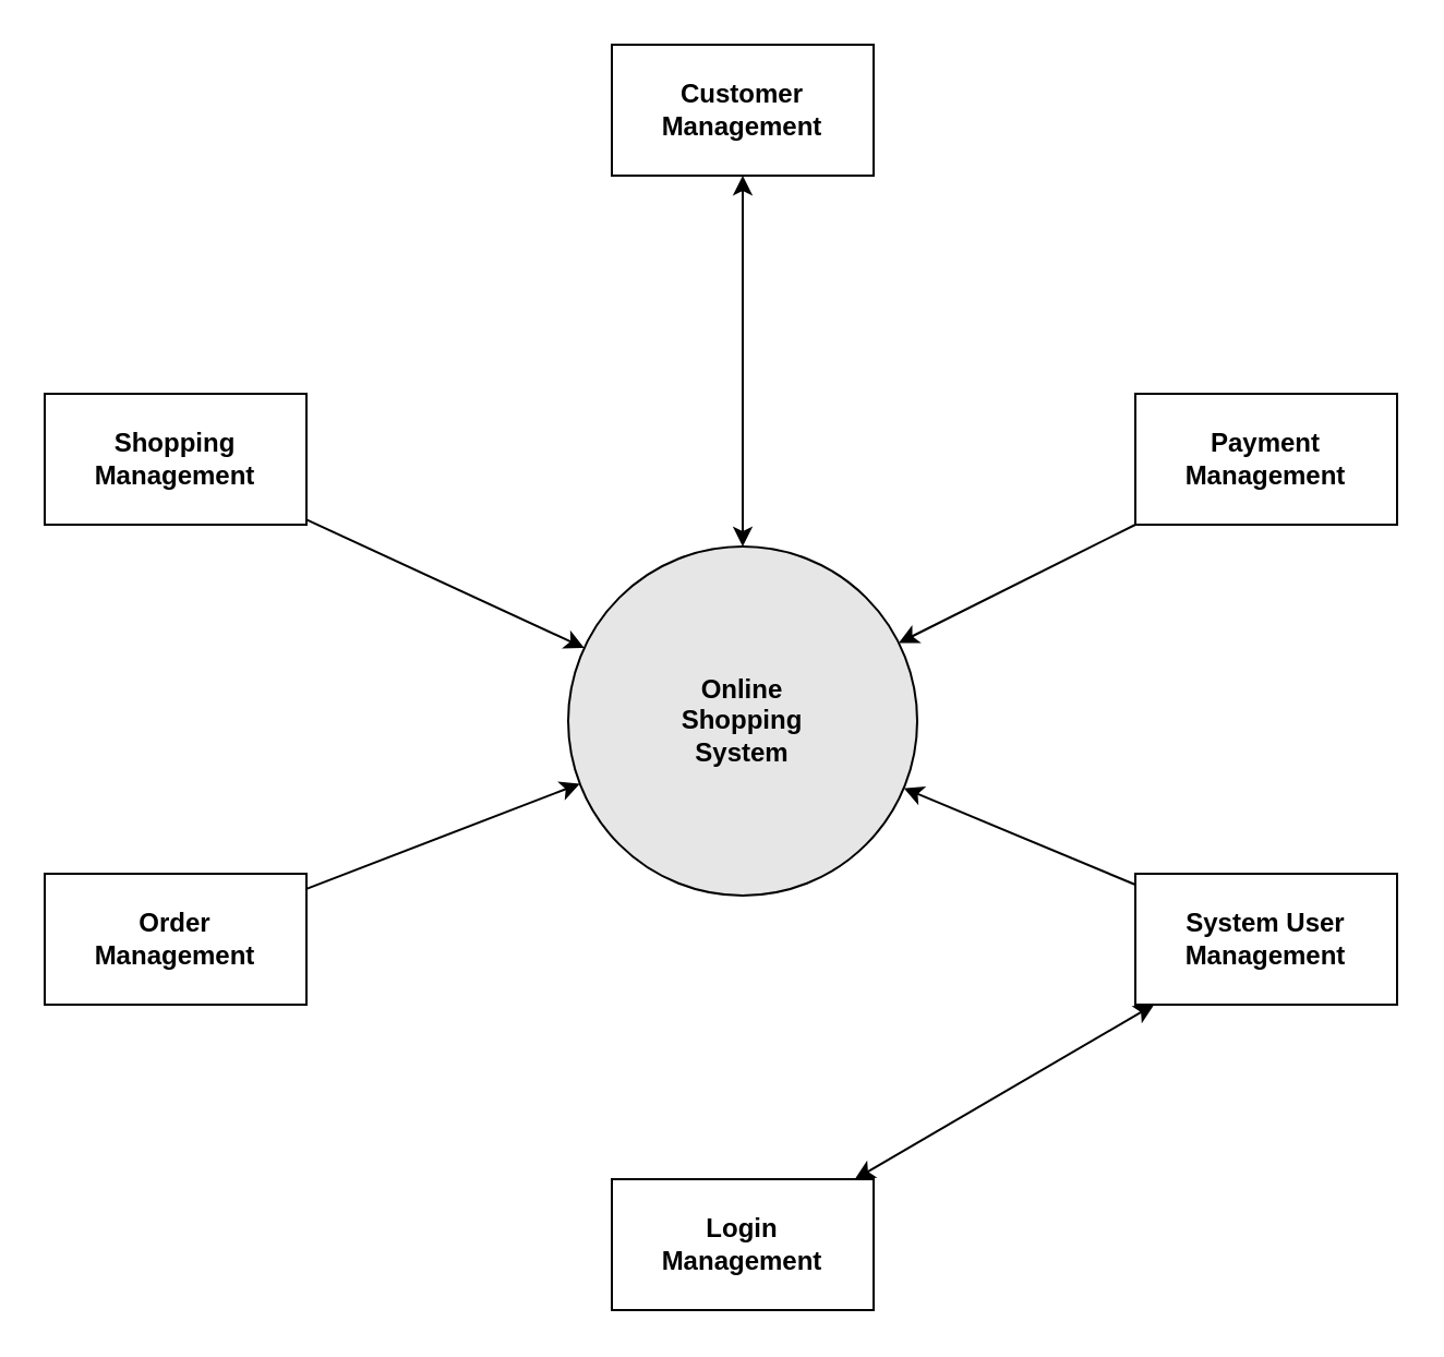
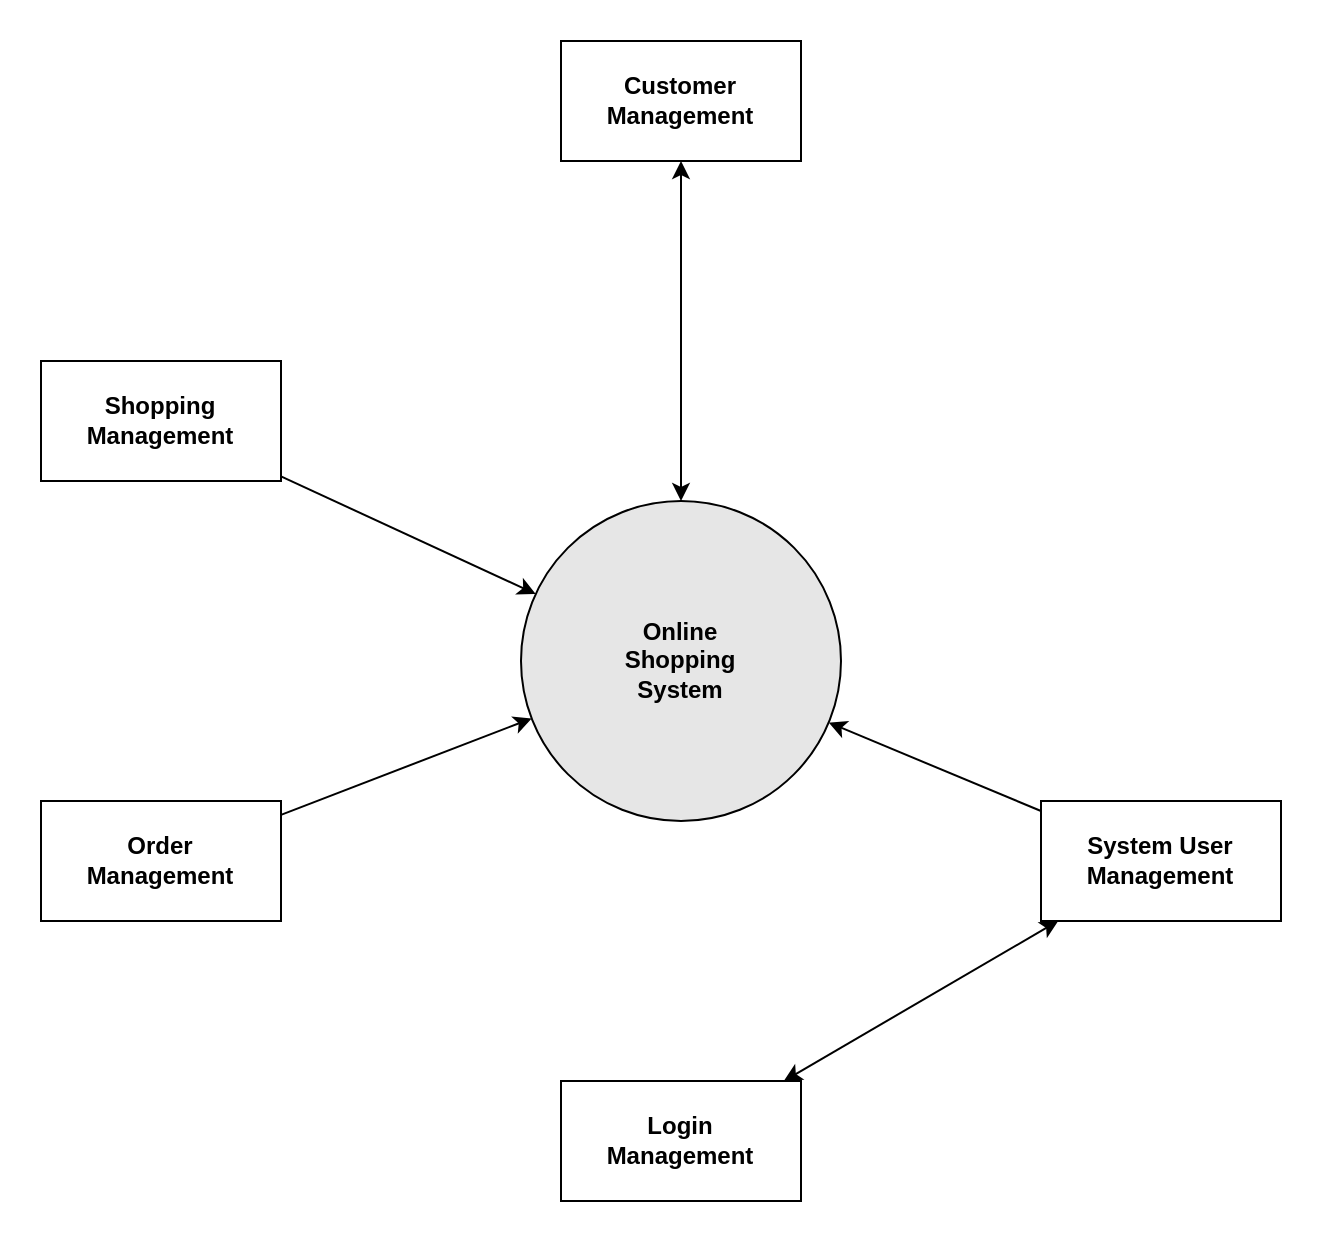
  <mxCell id="0" />
  <mxCell id="1" parent="0" />
  <mxCell id="2" value="&lt;b&gt;Online&lt;br&gt;Shopping&lt;br&gt;System&lt;/b&gt;" style="ellipse;whiteSpace=wrap;html=1;aspect=fixed;fillColor=#e6e6e6;strokeColor=#000000;" parent="1" vertex="1"><mxGeometry x="260" y="250" width="160" height="160" as="geometry" /></mxCell>
  <mxCell id="3" value="&lt;b&gt;Customer&lt;br&gt;Management&lt;/b&gt;" style="rounded=0;whiteSpace=wrap;html=1;fillColor=#ffffff;strokeColor=#000000;" parent="1" vertex="1"><mxGeometry x="280" y="20" width="120" height="60" as="geometry" /></mxCell>
  <mxCell id="4" value="&lt;b&gt;Shopping&lt;br&gt;Management&lt;/b&gt;" style="rounded=0;whiteSpace=wrap;html=1;fillColor=#ffffff;strokeColor=#000000;" parent="1" vertex="1"><mxGeometry x="20" y="180" width="120" height="60" as="geometry" /></mxCell>
  <mxCell id="5" value="&lt;b&gt;Order&lt;br&gt;Management&lt;/b&gt;" style="rounded=0;whiteSpace=wrap;html=1;fillColor=#ffffff;strokeColor=#000000;" parent="1" vertex="1"><mxGeometry x="20" y="400" width="120" height="60" as="geometry" /></mxCell>
  <mxCell id="6" value="&lt;b&gt;Login&lt;br&gt;Management&lt;/b&gt;" style="rounded=0;whiteSpace=wrap;html=1;fillColor=#ffffff;strokeColor=#000000;" parent="1" vertex="1"><mxGeometry x="280" y="540" width="120" height="60" as="geometry" /></mxCell>
  <mxCell id="7" value="&lt;b&gt;System User&lt;br&gt;Management&lt;/b&gt;" style="rounded=0;whiteSpace=wrap;html=1;fillColor=#ffffff;strokeColor=#000000;" parent="1" vertex="1"><mxGeometry x="520" y="400" width="120" height="60" as="geometry" /></mxCell>
- <mxCell id="8" value="&lt;b&gt;Payment&lt;br&gt;Management&lt;/b&gt;" style="rounded=0;whiteSpace=wrap;html=1;fillColor=#ffffff;strokeColor=#000000;" parent="1" vertex="1"><mxGeometry x="520" y="180" width="120" height="60" as="geometry" /></mxCell>
  <mxCell id="9" style="edgeStyle=none;html=1;endArrow=classic;startArrow=classic;strokeColor=#000000;" parent="1" source="3" target="2" edge="1"><mxGeometry relative="1" as="geometry" /></mxCell>
  <mxCell id="10" style="edgeStyle=none;html=1;endArrow=classic;strokeColor=#000000;" parent="1" source="4" target="2" edge="1"><mxGeometry relative="1" as="geometry" /></mxCell>
  <mxCell id="11" style="edgeStyle=none;html=1;endArrow=classic;strokeColor=#000000;" parent="1" source="5" target="2" edge="1"><mxGeometry relative="1" as="geometry" /></mxCell>
  <mxCell id="12" style="edgeStyle=none;html=1;endArrow=classic;startArrow=classic;strokeColor=#000000;" parent="1" source="6" target="7" edge="1"><mxGeometry relative="1" as="geometry" /></mxCell>
  <mxCell id="13" style="edgeStyle=none;html=1;endArrow=classic;strokeColor=#000000;" parent="1" source="7" target="2" edge="1"><mxGeometry relative="1" as="geometry" /></mxCell>
- <mxCell id="14" style="edgeStyle=none;html=1;endArrow=classic;strokeColor=#000000;" parent="1" source="8" target="2" edge="1"><mxGeometry relative="1" as="geometry" /></mxCell>
